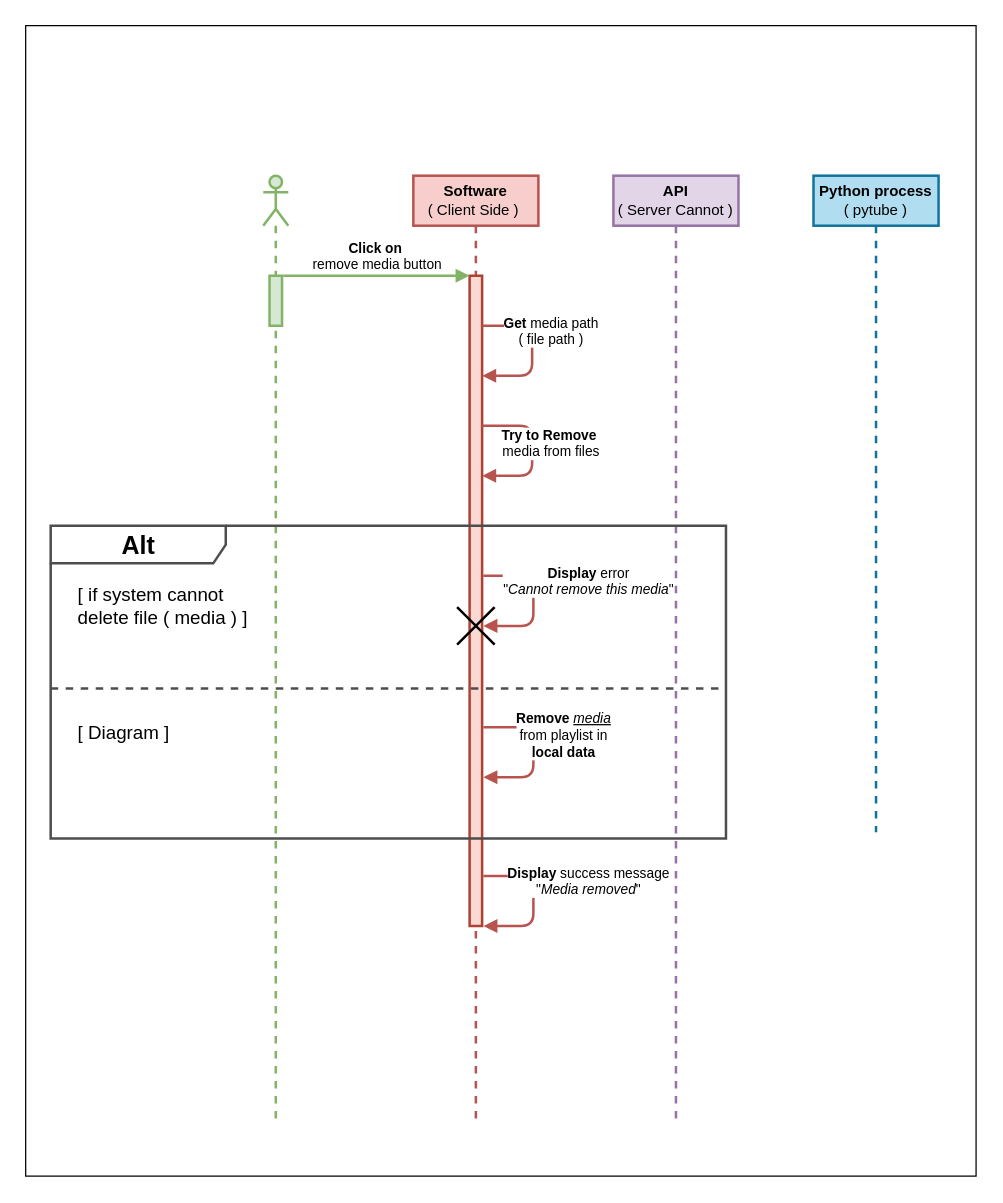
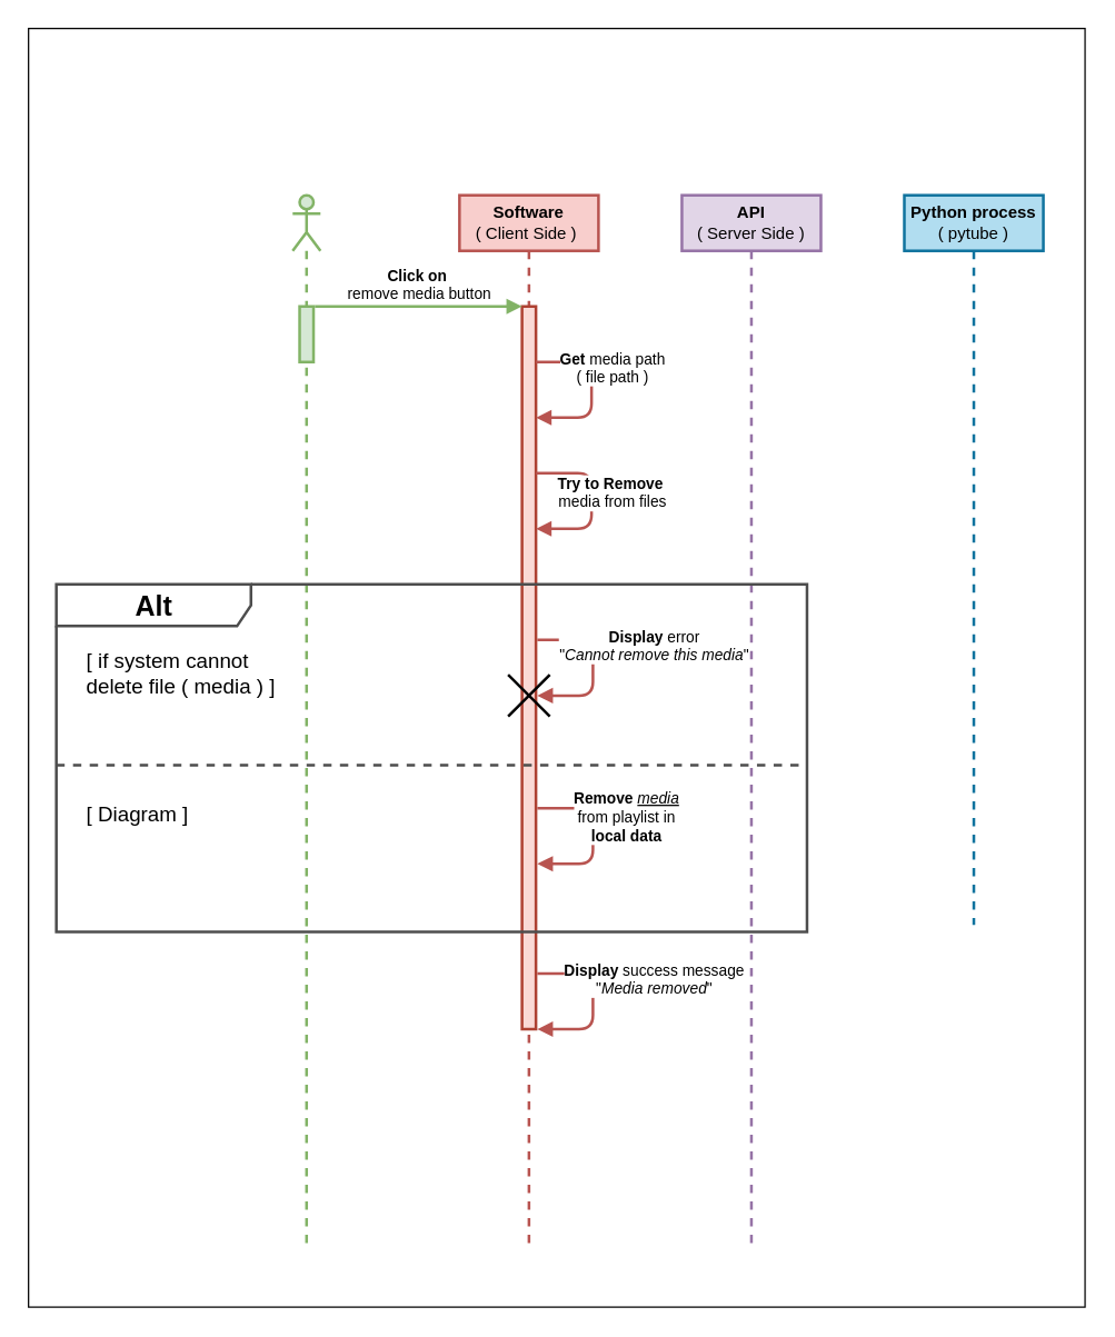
  <mxCell id="0" />
  <mxCell id="1" parent="0" />
  <mxCell id="2" value="" style="rounded=0;whiteSpace=wrap;html=1;fillColor=none;strokeColor=#000000;" vertex="1" parent="1"><mxGeometry x="20" y="20" width="760" height="920" as="geometry" /></mxCell>
  <mxCell id="3" value="" style="shape=umlLifeline;participant=umlActor;perimeter=lifelinePerimeter;whiteSpace=wrap;html=1;container=0;collapsible=0;recursiveResize=0;verticalAlign=top;spacingTop=36;outlineConnect=0;strokeWidth=2;strokeColor=#82b366;fillColor=#d5e8d4;" vertex="1" parent="1"><mxGeometry x="210" y="140" width="20" height="760" as="geometry" /></mxCell>
  <mxCell id="4" value="&lt;b&gt;Software&lt;/b&gt;&lt;br&gt;( Client Side )&amp;nbsp;" style="shape=umlLifeline;perimeter=lifelinePerimeter;whiteSpace=wrap;html=1;container=1;collapsible=0;recursiveResize=0;outlineConnect=0;strokeColor=#b85450;strokeWidth=2;fillColor=#f8cecc;fontColor=#000000;" vertex="1" parent="1"><mxGeometry x="330" y="140" width="100" height="760" as="geometry" /></mxCell>
  <mxCell id="5" value="" style="html=1;points=[];perimeter=orthogonalPerimeter;strokeColor=#ae4132;strokeWidth=2;fillColor=#fad9d5;" vertex="1" parent="4"><mxGeometry x="45" y="80" width="10" height="520" as="geometry" /></mxCell>
  <mxCell id="6" value="" style="html=1;points=[];perimeter=orthogonalPerimeter;strokeColor=#82b366;strokeWidth=2;fillColor=#d5e8d4;" vertex="1" parent="4"><mxGeometry x="-115" y="80" width="10" height="40" as="geometry" /></mxCell>
  <mxCell id="7" value="&lt;b&gt;Click on&amp;nbsp;&lt;/b&gt;&lt;br&gt;remove media button" style="html=1;verticalAlign=bottom;endArrow=block;fontColor=#000000;labelBackgroundColor=none;strokeWidth=2;fillColor=#d5e8d4;gradientColor=#97d077;strokeColor=#82b366;" edge="1" parent="4"><mxGeometry width="80" relative="1" as="geometry"><mxPoint x="-104" y="80" as="sourcePoint" /><mxPoint x="45" y="80" as="targetPoint" /></mxGeometry></mxCell>
  <mxCell id="8" value="&lt;b&gt;Get &lt;/b&gt;media path&lt;br&gt;( file path )" style="html=1;verticalAlign=bottom;endArrow=block;fontColor=#000000;labelBackgroundColor=#FFFFFF;strokeWidth=2;fillColor=#f8cecc;strokeColor=#b85450;" edge="1" parent="4"><mxGeometry y="15" width="80" relative="1" as="geometry"><mxPoint x="55" y="120" as="sourcePoint" /><mxPoint x="55" y="160" as="targetPoint" /><Array as="points"><mxPoint x="95" y="120" /><mxPoint x="95" y="160" /></Array><mxPoint as="offset" /></mxGeometry></mxCell>
  <mxCell id="9" value="&lt;b&gt;Try to Remove&amp;nbsp;&lt;br&gt;&lt;/b&gt;media from files" style="html=1;verticalAlign=bottom;endArrow=block;fontColor=#000000;labelBackgroundColor=#FFFFFF;strokeWidth=2;fillColor=#f8cecc;strokeColor=#b85450;" edge="1" parent="4"><mxGeometry x="0.167" y="15" width="80" relative="1" as="geometry"><mxPoint x="55" y="200" as="sourcePoint" /><mxPoint x="55" y="240" as="targetPoint" /><Array as="points"><mxPoint x="95" y="200" /><mxPoint x="95" y="240" /></Array><mxPoint as="offset" /></mxGeometry></mxCell>
  <mxCell id="10" value="&lt;b&gt;Display &lt;/b&gt;success message&lt;br&gt;&quot;&lt;i&gt;Media removed&lt;/i&gt;&quot;" style="html=1;verticalAlign=bottom;endArrow=block;fontColor=#000000;labelBackgroundColor=#FFFFFF;strokeWidth=2;fillColor=#f8cecc;strokeColor=#b85450;" edge="1" parent="4"><mxGeometry y="44" width="80" relative="1" as="geometry"><mxPoint x="56" y="560" as="sourcePoint" /><mxPoint x="56" y="600" as="targetPoint" /><Array as="points"><mxPoint x="96" y="560" /><mxPoint x="96" y="600" /></Array><mxPoint as="offset" /></mxGeometry></mxCell>
- <mxCell id="11" value="&lt;b&gt;API&lt;/b&gt;&lt;br&gt;( Server Cannot )" style="shape=umlLifeline;perimeter=lifelinePerimeter;whiteSpace=wrap;html=1;container=1;collapsible=0;recursiveResize=0;outlineConnect=0;strokeColor=#9673a6;strokeWidth=2;fillColor=#e1d5e7;fontColor=#000000;" vertex="1" parent="1"><mxGeometry x="490" y="140" width="100" height="760" as="geometry" /></mxCell>
+ <mxCell id="11" value="&lt;b&gt;API&lt;/b&gt;&lt;br&gt;( Server Side )" style="shape=umlLifeline;perimeter=lifelinePerimeter;whiteSpace=wrap;html=1;container=1;collapsible=0;recursiveResize=0;outlineConnect=0;strokeColor=#9673a6;strokeWidth=2;fillColor=#e1d5e7;fontColor=#000000;" vertex="1" parent="1"><mxGeometry x="490" y="140" width="100" height="760" as="geometry" /></mxCell>
  <mxCell id="12" value="&lt;b&gt;Python process&lt;/b&gt;&lt;br&gt;( pytube )" style="shape=umlLifeline;perimeter=lifelinePerimeter;whiteSpace=wrap;html=1;container=1;collapsible=0;recursiveResize=0;outlineConnect=0;strokeColor=#10739e;strokeWidth=2;fillColor=#b1ddf0;fontColor=#000000;" vertex="1" parent="1"><mxGeometry x="650" y="140" width="100" height="525" as="geometry" /></mxCell>
  <mxCell id="13" value="&lt;b&gt;&lt;font style=&quot;font-size: 20px&quot;&gt;Alt&lt;/font&gt;&lt;/b&gt;" style="shape=umlFrame;tabWidth=110;tabHeight=30;tabPosition=left;html=1;boundedLbl=1;labelInHeader=1;width=140;height=30;fillColor=none;strokeColor=#4D4D4D;strokeWidth=2;fontColor=#000000;" vertex="1" parent="1"><mxGeometry x="40" y="420" width="540" height="250" as="geometry" /></mxCell>
  <mxCell id="14" value="[ if system cannot &#10;delete file ( media ) ]" style="text;fontColor=#000000;fontSize=15;" vertex="1" parent="13"><mxGeometry width="100" height="20" relative="1" as="geometry"><mxPoint x="20" y="40" as="offset" /></mxGeometry></mxCell>
  <mxCell id="15" value="[ Diagram ]" style="line;strokeWidth=2;dashed=1;labelPosition=center;verticalLabelPosition=bottom;align=left;verticalAlign=top;spacingLeft=20;spacingTop=15;fontColor=#000000;strokeColor=#4D4D4D;labelBackgroundColor=none;fontSize=15;" vertex="1" parent="13"><mxGeometry y="125" width="540" height="10" as="geometry" /></mxCell>
  <mxCell id="16" value="&lt;b&gt;Display &lt;/b&gt;error&lt;br&gt;&quot;&lt;i&gt;Cannot remove this media&lt;/i&gt;&quot;" style="html=1;verticalAlign=bottom;endArrow=block;fontColor=#000000;labelBackgroundColor=#FFFFFF;strokeWidth=2;fillColor=#f8cecc;strokeColor=#b85450;" edge="1" parent="13"><mxGeometry y="44" width="80" relative="1" as="geometry"><mxPoint x="346" y="40.0" as="sourcePoint" /><mxPoint x="346" y="80.0" as="targetPoint" /><Array as="points"><mxPoint x="386" y="40" /><mxPoint x="386" y="80" /></Array><mxPoint as="offset" /></mxGeometry></mxCell>
  <mxCell id="17" value="&lt;b&gt;Remove &lt;/b&gt;&lt;i&gt;&lt;u&gt;media&lt;/u&gt;&lt;/i&gt;&lt;br&gt;from playlist in &lt;br&gt;&lt;b&gt;local data&lt;/b&gt;" style="html=1;verticalAlign=bottom;endArrow=block;fontColor=#000000;labelBackgroundColor=#FFFFFF;strokeWidth=2;fillColor=#f8cecc;strokeColor=#b85450;" edge="1" parent="13"><mxGeometry x="0.15" y="24" width="80" relative="1" as="geometry"><mxPoint x="346" y="161.0" as="sourcePoint" /><mxPoint x="346" y="201.0" as="targetPoint" /><Array as="points"><mxPoint x="386" y="161" /><mxPoint x="386" y="201" /></Array><mxPoint as="offset" /></mxGeometry></mxCell>
  <mxCell id="18" value="" style="shape=umlDestroy;strokeColor=#000000;strokeWidth=2;" vertex="1" parent="13"><mxGeometry x="325" y="65" width="30" height="30" as="geometry" /></mxCell>
